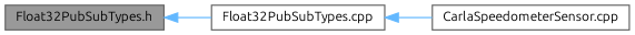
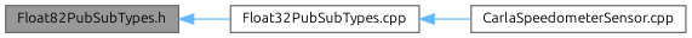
  digraph {
    fontname=Ubuntu
    rankdir=LR
    node [color=grey40 fillcolor=white fontname=Ubuntu fontsize=10 shape=box style=filled]
    edge [color=steelblue1 dir=back fontname=Ubuntu fontsize=10 labelfontname=Helvetica labelfontsize=10 style=solid]
-   n1 [color=gray40 fillcolor=grey60 fontcolor=black height=0.2 label="Float32PubSubTypes.h" width=0.4]
+   n1 [color=gray40 fillcolor=grey60 fontcolor=black height=0.2 label="Float82PubSubTypes.h" width=0.4]
    n2 [height=0.2 label="Float32PubSubTypes.cpp" width=0.4]
    n3 [height=0.2 label="CarlaSpeedometerSensor.cpp" width=0.4]
    n1 -> n2
    n2 -> n3
  }
